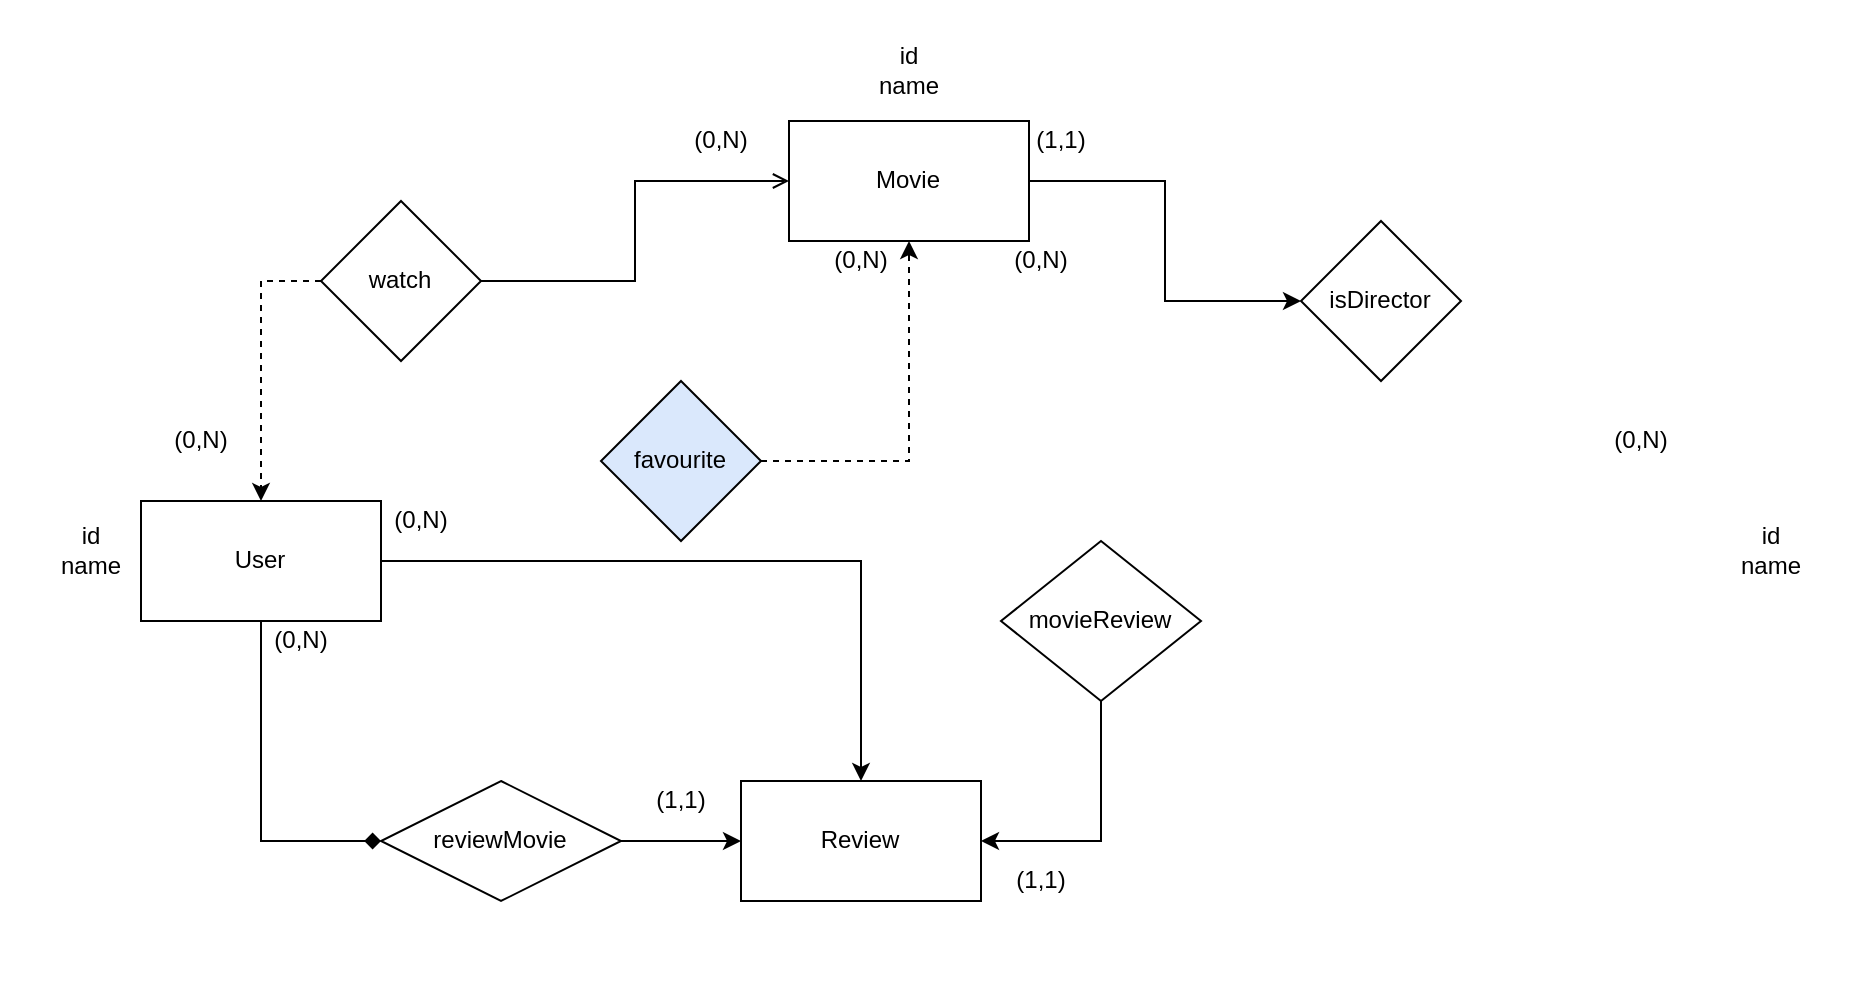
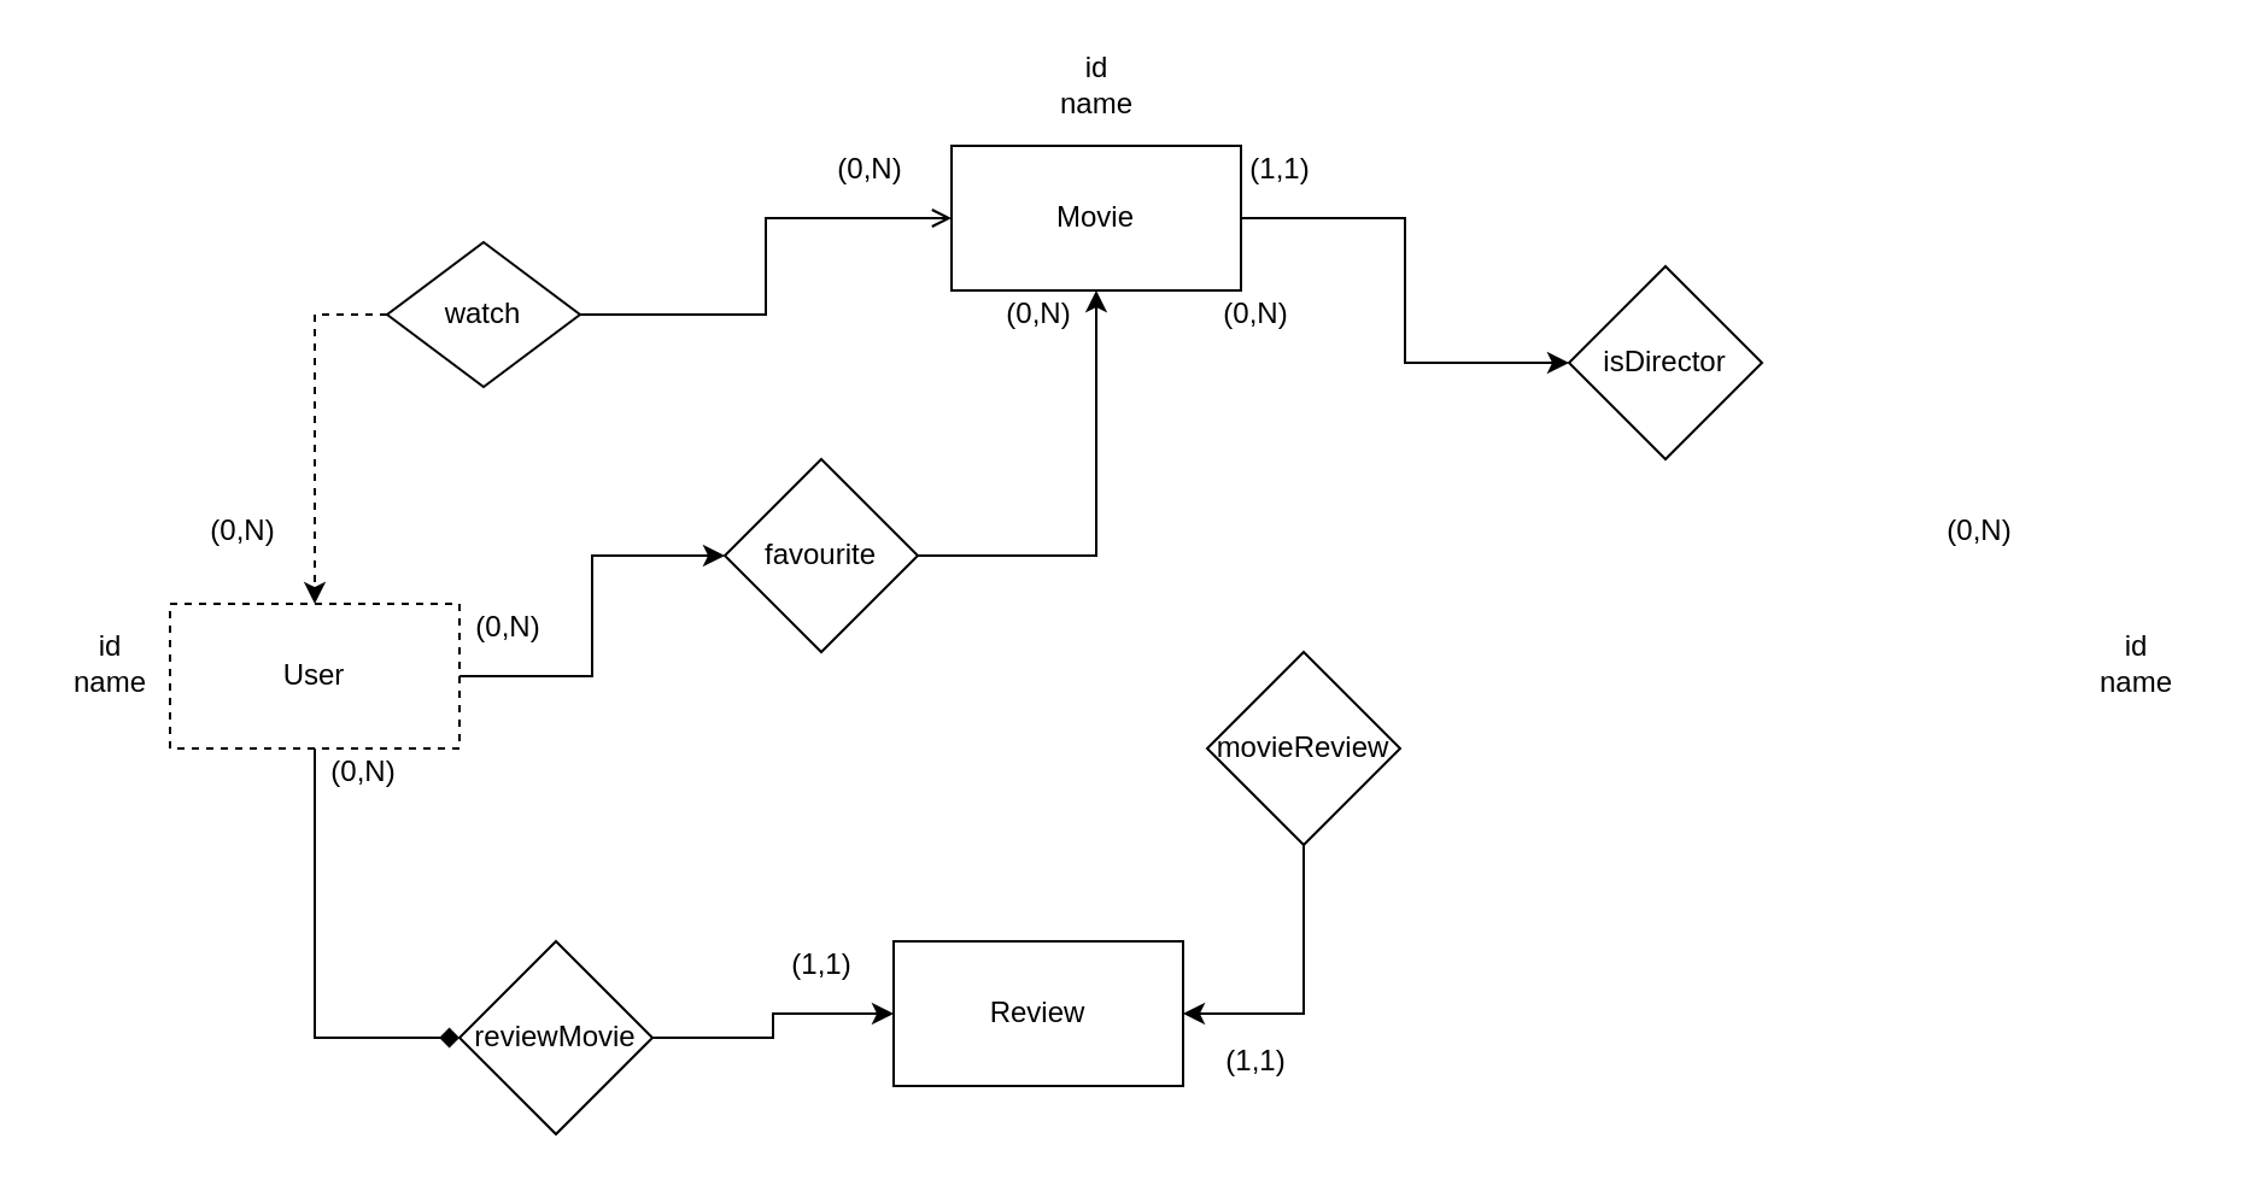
  <mxCell id="0" />
  <mxCell id="1" parent="0" />
  <mxCell id="2" style="edgeStyle=orthogonalEdgeStyle;rounded=0;orthogonalLoop=1;jettySize=auto;html=1;exitX=1;exitY=0.5;exitDx=0;exitDy=0;entryX=0;entryY=0.5;entryDx=0;entryDy=0;" edge="1" parent="1" source="3" target="12"><mxGeometry relative="1" as="geometry" /></mxCell>
  <mxCell id="3" value="Movie" style="rounded=0;whiteSpace=wrap;html=1;" vertex="1" parent="1"><mxGeometry x="394" y="60" width="120" height="60" as="geometry" /></mxCell>
- <mxCell id="4" style="edgeStyle=orthogonalEdgeStyle;rounded=0;orthogonalLoop=1;jettySize=auto;html=1;exitX=1;exitY=0.5;exitDx=0;exitDy=0;" edge="1" parent="1" source="6" target="19"><mxGeometry relative="1" as="geometry" /></mxCell>
+ <mxCell id="4" style="edgeStyle=orthogonalEdgeStyle;rounded=0;orthogonalLoop=1;jettySize=auto;html=1;exitX=1;exitY=0.5;exitDx=0;exitDy=0;entryX=0;entryY=0.5;entryDx=0;entryDy=0;" edge="1" parent="1" source="6" target="16"><mxGeometry relative="1" as="geometry" /></mxCell>
  <mxCell id="5" style="edgeStyle=orthogonalEdgeStyle;rounded=0;orthogonalLoop=1;jettySize=auto;html=1;exitX=0.5;exitY=1;exitDx=0;exitDy=0;entryX=0;entryY=0.5;entryDx=0;entryDy=0;endArrow=diamond;" edge="1" parent="1" source="6" target="21"><mxGeometry relative="1" as="geometry" /></mxCell>
- <mxCell id="6" value="User" style="rounded=0;whiteSpace=wrap;html=1;" vertex="1" parent="1"><mxGeometry x="70" y="250" width="120" height="60" as="geometry" /></mxCell>
+ <mxCell id="6" value="User" style="rounded=0;whiteSpace=wrap;html=1;dashed=1;" vertex="1" parent="1"><mxGeometry x="70" y="250" width="120" height="60" as="geometry" /></mxCell>
  <mxCell id="7" style="edgeStyle=orthogonalEdgeStyle;rounded=0;orthogonalLoop=1;jettySize=auto;html=1;exitX=0;exitY=0.5;exitDx=0;exitDy=0;entryX=0.5;entryY=0;entryDx=0;entryDy=0;dashed=1;" edge="1" parent="1" source="9" target="6"><mxGeometry relative="1" as="geometry" /></mxCell>
  <mxCell id="8" style="edgeStyle=orthogonalEdgeStyle;rounded=0;orthogonalLoop=1;jettySize=auto;html=1;exitX=1;exitY=0.5;exitDx=0;exitDy=0;endArrow=open;" edge="1" parent="1" source="9" target="3"><mxGeometry relative="1" as="geometry" /></mxCell>
- <mxCell id="9" value="watch" style="rhombus;whiteSpace=wrap;html=1;" vertex="1" parent="1"><mxGeometry x="160" y="100" width="80" height="80" as="geometry" /></mxCell>
+ <mxCell id="9" value="watch" style="rhombus;whiteSpace=wrap;html=1;" vertex="1" parent="1"><mxGeometry x="160" y="100" width="80" height="60" as="geometry" /></mxCell>
  <mxCell id="10" value="(0,N)" style="text;html=1;align=center;verticalAlign=middle;resizable=0;points=[];autosize=1;strokeColor=none;" vertex="1" parent="1"><mxGeometry x="80" y="210" width="40" height="20" as="geometry" /></mxCell>
  <mxCell id="11" value="(0,N)" style="text;html=1;align=center;verticalAlign=middle;resizable=0;points=[];autosize=1;strokeColor=none;" vertex="1" parent="1"><mxGeometry x="340" y="60" width="40" height="20" as="geometry" /></mxCell>
  <mxCell id="12" value="isDirector" style="rhombus;whiteSpace=wrap;html=1;" vertex="1" parent="1"><mxGeometry x="650" y="110" width="80" height="80" as="geometry" /></mxCell>
  <mxCell id="13" value="(1,1)" style="text;html=1;align=center;verticalAlign=middle;resizable=0;points=[];autosize=1;strokeColor=none;" vertex="1" parent="1"><mxGeometry x="510" y="60" width="40" height="20" as="geometry" /></mxCell>
  <mxCell id="14" value="(0,N)" style="text;html=1;align=center;verticalAlign=middle;resizable=0;points=[];autosize=1;strokeColor=none;" vertex="1" parent="1"><mxGeometry x="800" y="210" width="40" height="20" as="geometry" /></mxCell>
- <mxCell id="15" style="edgeStyle=orthogonalEdgeStyle;rounded=0;orthogonalLoop=1;jettySize=auto;html=1;exitX=1;exitY=0.5;exitDx=0;exitDy=0;dashed=1;" edge="1" parent="1" source="16" target="3"><mxGeometry relative="1" as="geometry" /></mxCell>
- <mxCell id="16" value="favourite" style="rhombus;whiteSpace=wrap;html=1;fillColor=#dae8fc;" vertex="1" parent="1"><mxGeometry x="300" y="190" width="80" height="80" as="geometry" /></mxCell>
+ <mxCell id="15" style="edgeStyle=orthogonalEdgeStyle;rounded=0;orthogonalLoop=1;jettySize=auto;html=1;exitX=1;exitY=0.5;exitDx=0;exitDy=0;" edge="1" parent="1" source="16" target="3"><mxGeometry relative="1" as="geometry" /></mxCell>
+ <mxCell id="16" value="favourite" style="rhombus;whiteSpace=wrap;html=1;" vertex="1" parent="1"><mxGeometry x="300" y="190" width="80" height="80" as="geometry" /></mxCell>
  <mxCell id="17" value="(0,N)" style="text;html=1;align=center;verticalAlign=middle;resizable=0;points=[];autosize=1;strokeColor=none;" vertex="1" parent="1"><mxGeometry x="190" y="250" width="40" height="20" as="geometry" /></mxCell>
  <mxCell id="18" value="(0,N)" style="text;html=1;align=center;verticalAlign=middle;resizable=0;points=[];autosize=1;strokeColor=none;" vertex="1" parent="1"><mxGeometry x="410" y="120" width="40" height="20" as="geometry" /></mxCell>
  <mxCell id="19" value="Review" style="rounded=0;whiteSpace=wrap;html=1;" vertex="1" parent="1"><mxGeometry x="370" y="390" width="120" height="60" as="geometry" /></mxCell>
  <mxCell id="20" style="edgeStyle=orthogonalEdgeStyle;rounded=0;orthogonalLoop=1;jettySize=auto;html=1;exitX=1;exitY=0.5;exitDx=0;exitDy=0;" edge="1" parent="1" source="21" target="19"><mxGeometry relative="1" as="geometry" /></mxCell>
- <mxCell id="21" value="reviewMovie" style="rhombus;whiteSpace=wrap;html=1;" vertex="1" parent="1"><mxGeometry x="190" y="390" width="120" height="60" as="geometry" /></mxCell>
+ <mxCell id="21" value="reviewMovie" style="rhombus;whiteSpace=wrap;html=1;" vertex="1" parent="1"><mxGeometry x="190" y="390" width="80" height="80" as="geometry" /></mxCell>
  <mxCell id="22" style="edgeStyle=orthogonalEdgeStyle;rounded=0;orthogonalLoop=1;jettySize=auto;html=1;exitX=0.5;exitY=1;exitDx=0;exitDy=0;entryX=1;entryY=0.5;entryDx=0;entryDy=0;" edge="1" parent="1" source="23" target="19"><mxGeometry relative="1" as="geometry" /></mxCell>
- <mxCell id="23" value="movieReview" style="rhombus;whiteSpace=wrap;html=1;" vertex="1" parent="1"><mxGeometry x="500" y="270" width="100" height="80" as="geometry" /></mxCell>
+ <mxCell id="23" value="movieReview" style="rhombus;whiteSpace=wrap;html=1;" vertex="1" parent="1"><mxGeometry x="500" y="270" width="80" height="80" as="geometry" /></mxCell>
  <mxCell id="24" value="(0,N)" style="text;html=1;align=center;verticalAlign=middle;resizable=0;points=[];autosize=1;strokeColor=none;" vertex="1" parent="1"><mxGeometry x="130" y="310" width="40" height="20" as="geometry" /></mxCell>
  <mxCell id="25" value="(1,1)" style="text;html=1;align=center;verticalAlign=middle;resizable=0;points=[];autosize=1;strokeColor=none;" vertex="1" parent="1"><mxGeometry x="320" y="390" width="40" height="20" as="geometry" /></mxCell>
  <mxCell id="26" value="(0,N)" style="text;html=1;align=center;verticalAlign=middle;resizable=0;points=[];autosize=1;strokeColor=none;" vertex="1" parent="1"><mxGeometry x="500" y="120" width="40" height="20" as="geometry" /></mxCell>
  <mxCell id="27" value="(1,1)" style="text;html=1;align=center;verticalAlign=middle;resizable=0;points=[];autosize=1;strokeColor=none;" vertex="1" parent="1"><mxGeometry x="500" y="430" width="40" height="20" as="geometry" /></mxCell>
  <mxCell id="28" value="id&lt;br&gt;name" style="text;html=1;align=center;verticalAlign=middle;resizable=0;points=[];autosize=1;strokeColor=none;" vertex="1" parent="1"><mxGeometry x="20" y="260" width="50" height="30" as="geometry" /></mxCell>
  <mxCell id="29" value="id&lt;br&gt;name" style="text;html=1;align=center;verticalAlign=middle;resizable=0;points=[];autosize=1;strokeColor=none;" vertex="1" parent="1"><mxGeometry x="429" y="20" width="50" height="30" as="geometry" /></mxCell>
  <mxCell id="30" value="id&lt;br&gt;name" style="text;html=1;align=center;verticalAlign=middle;resizable=0;points=[];autosize=1;strokeColor=none;" vertex="1" parent="1"><mxGeometry x="860" y="260" width="50" height="30" as="geometry" /></mxCell>
